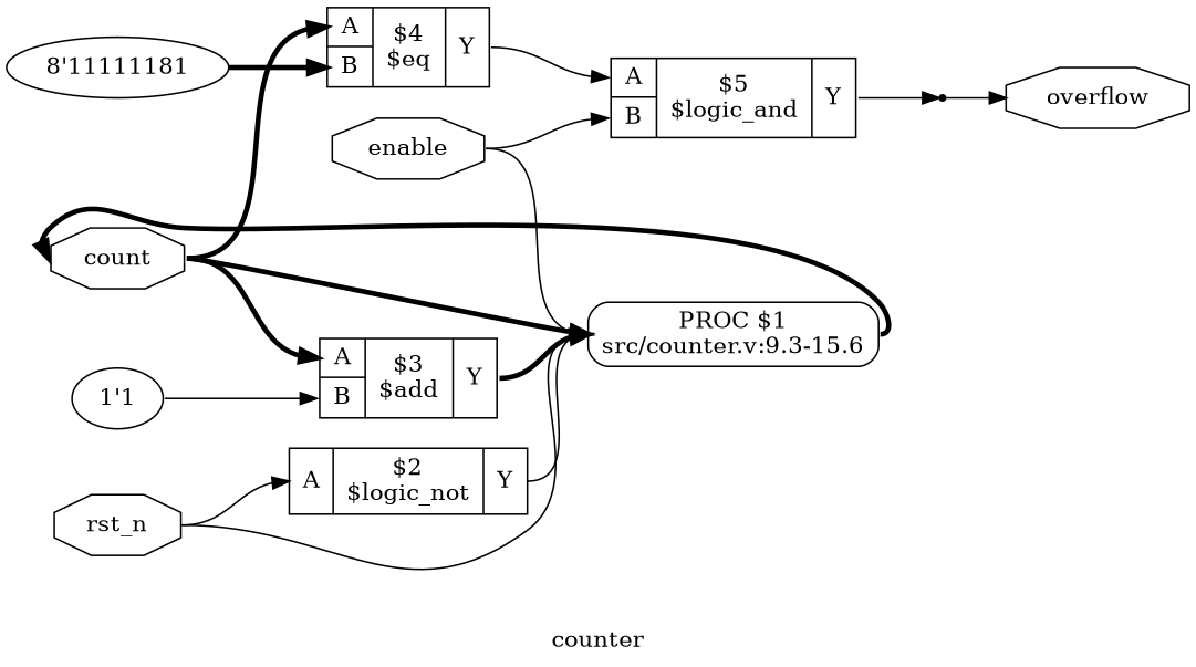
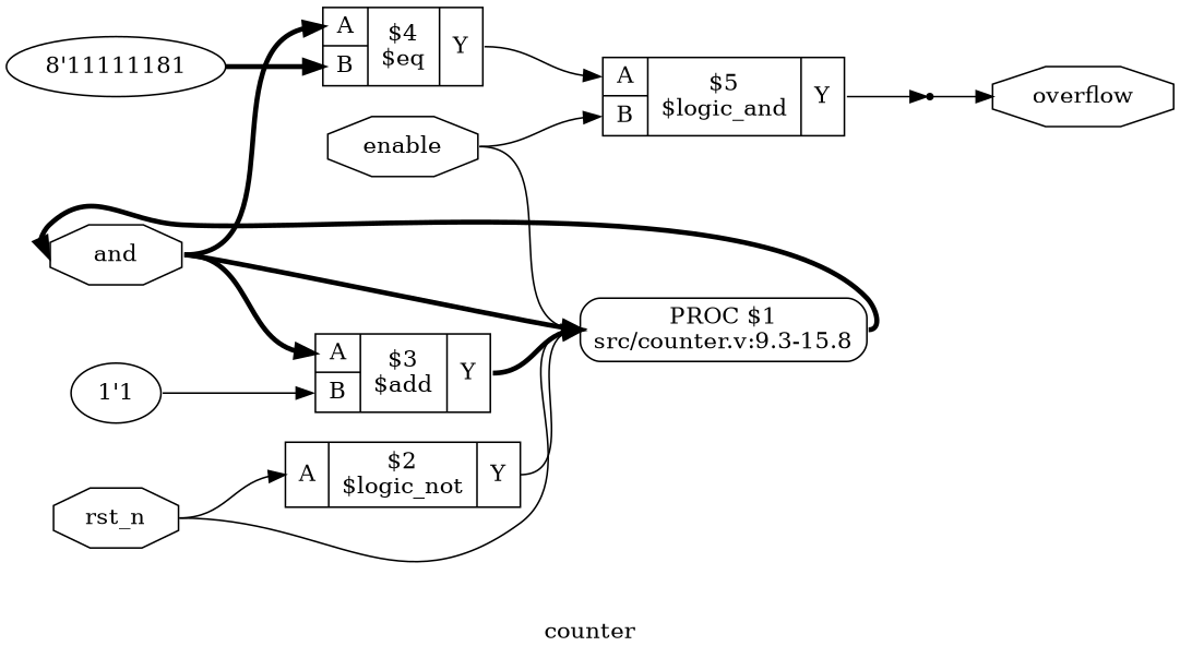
  digraph {
    label=counter
    rankdir=LR
    remincross=true
    node [shape=octagon]
    edge [color=black fontcolor=black headport=w tailport=e]
    n1 [color=black fontcolor=black label=overflow]
-   n2 [color=black fontcolor=black label=count]
+   n2 [color=black fontcolor=black label=and]
    n3 [label="{{<p11> A|<p12> B}|$4\n$eq|{<p13> Y}}" shape=record]
    n4 [label="{{<p11> A|<p12> B}|$3\n$add|{<p13> Y}}" shape=record]
-   n5 [label="PROC $1\nsrc/counter.v:9.3-15.6" shape=box style=rounded]
+   n5 [label="PROC $1\nsrc/counter.v:9.3-15.8" shape=box style=rounded]
    n6 [label="{{<p11> A|<p12> B}|$5\n$logic_and|{<p13> Y}}" shape=record]
    n7 [color=black fontcolor=black label=enable]
    x3 [shape=point]
    n9 [color=black fontcolor=black label=rst_n]
    n10 [label="{{<p11> A}|$2\n$logic_not|{<p13> Y}}" shape=record]
    n11 [label="8'11111181" shape=""]
    n12 [label="1'1" shape=""]
    n2 -> n3 [headport="p11:w" style="setlinewidth(3)"]
    n2 -> n4 [headport="p11:w" style="setlinewidth(3)"]
    n2 -> n5 [style="setlinewidth(3)"]
    n3 -> n6 [headport="p11:w" tailport="p13:e"]
    n4 -> n5 [style="setlinewidth(3)" tailport="p13:e"]
    n5 -> n2 [style="setlinewidth(3)"]
    n6 -> x3 [tailport="p13:e"]
    n7 -> n5
    n7 -> n6 [headport="p12:w"]
    x3 -> n1
    n9 -> n5
    n9 -> n10 [headport="p11:w"]
    n10 -> n5 [tailport="p13:e"]
    n11 -> n3 [headport="p12:w" style="setlinewidth(3)"]
    n12 -> n4 [headport="p12:w"]
  }
